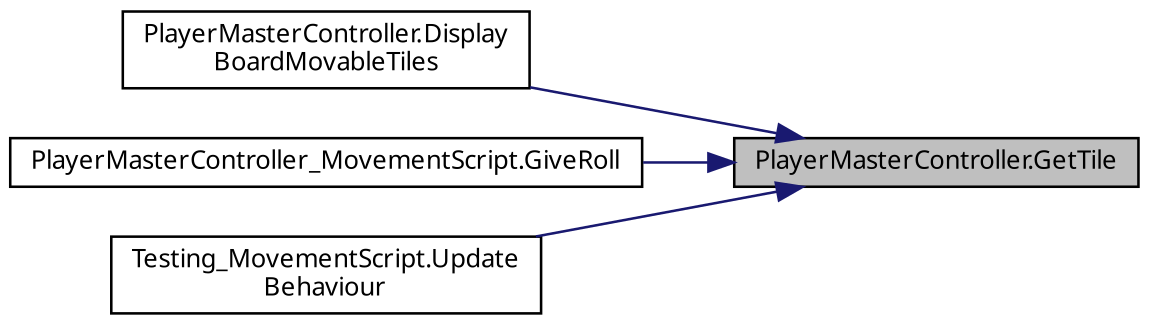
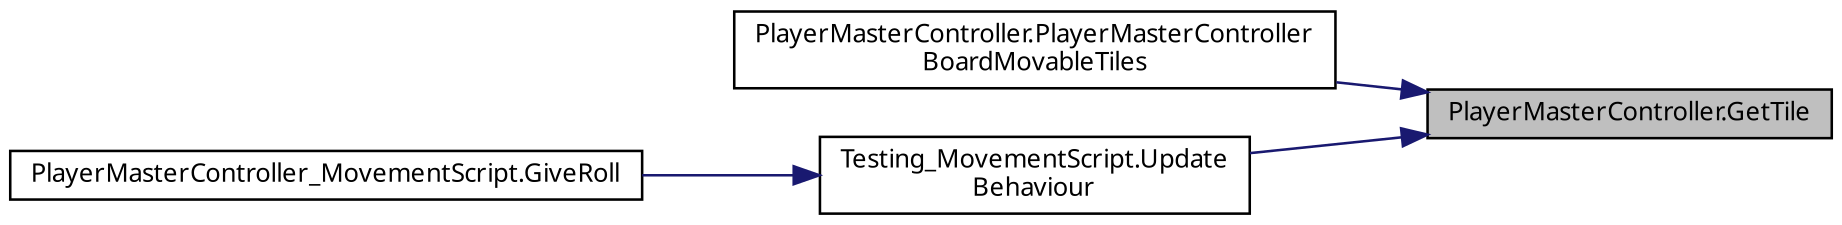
  digraph {
    fontname="Noto Sans"
    rankdir=RL
    node [color=black fillcolor=white fontname="Noto Sans" fontsize=10 shape=record style=filled]
    edge [color=midnightblue dir=back fontname="Noto Sans" fontsize=10 labelfontname=Helvetica labelfontsize=10 style=solid]
    n1 [fillcolor=grey75 fontcolor=black height=0.2 label="PlayerMasterController.GetTile" width=0.4]
-   n2 [height=0.2 label="PlayerMasterController.Display\lBoardMovableTiles" width=0.4]
+   n2 [height=0.2 label="PlayerMasterController.PlayerMasterController\lBoardMovableTiles" width=0.4]
    n3 [height=0.2 label="PlayerMasterController_MovementScript.GiveRoll" width=0.4]
    n4 [height=0.2 label="Testing_MovementScript.Update\lBehaviour" width=0.4]
    n1 -> n2
-   n1 -> n3
+   n4 -> n3
    n1 -> n4
  }
